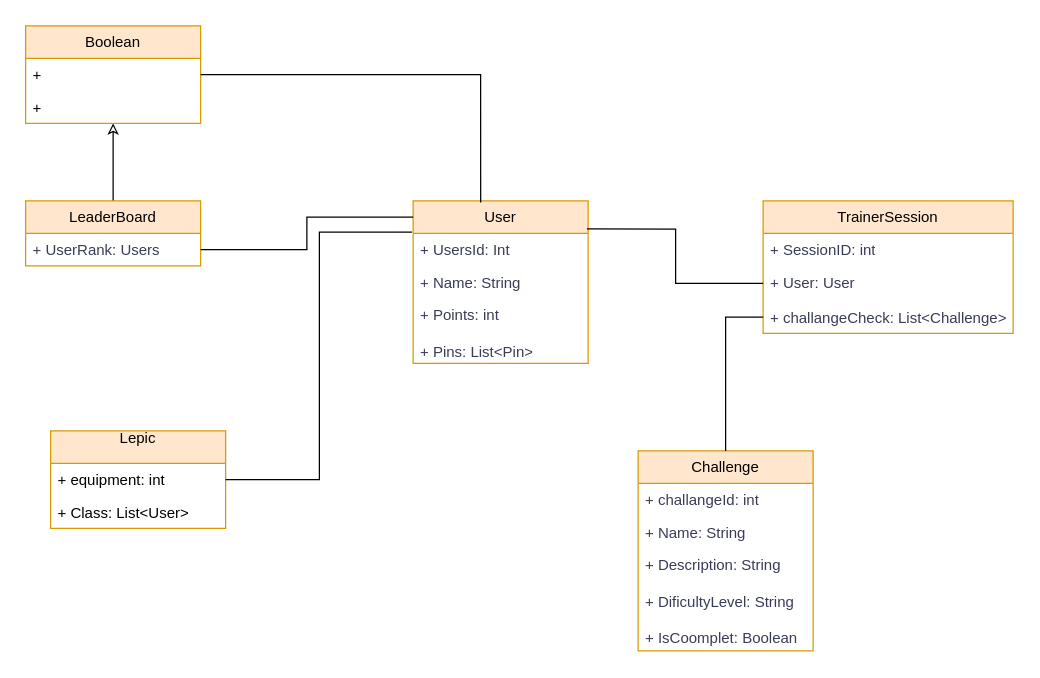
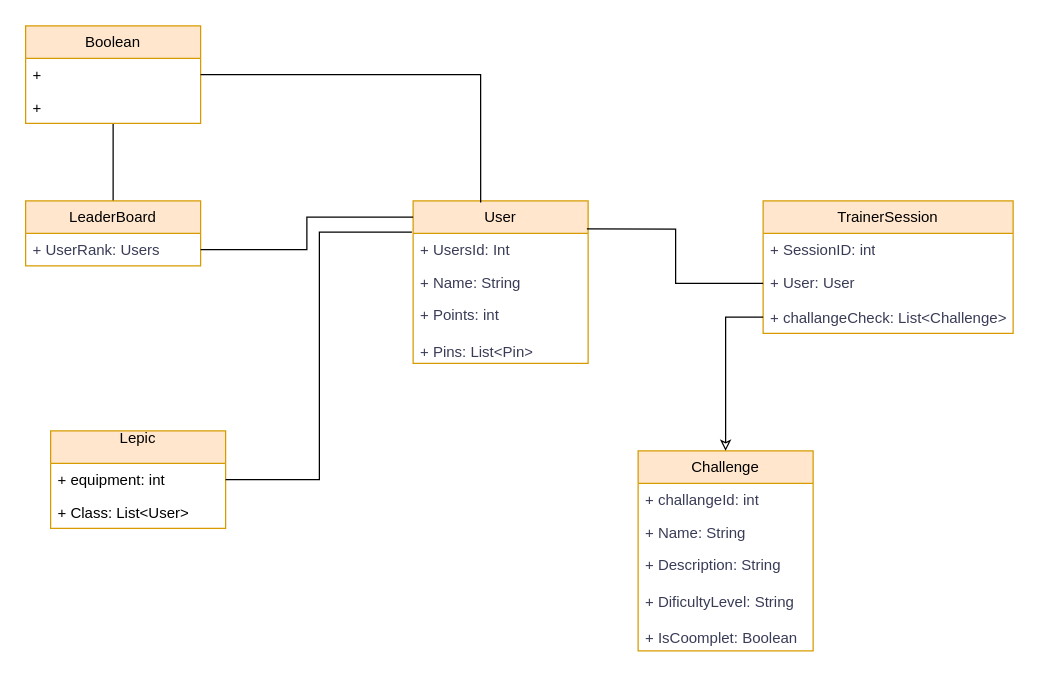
  <mxCell id="0" />
  <mxCell id="1" parent="0" />
  <mxCell id="2" value="User" style="swimlane;fontStyle=0;childLayout=stackLayout;horizontal=1;startSize=26;fillColor=#ffe6cc;horizontalStack=0;resizeParent=1;resizeParentMax=0;resizeLast=0;collapsible=1;marginBottom=0;whiteSpace=wrap;html=1;labelBackgroundColor=none;strokeColor=#d79b00;" parent="1" vertex="1"><mxGeometry x="330" y="160" width="140" height="130" as="geometry" /></mxCell>
  <mxCell id="3" value="+ UsersId: Int" style="text;strokeColor=none;fillColor=none;align=left;verticalAlign=top;spacingLeft=4;spacingRight=4;overflow=hidden;rotatable=0;points=[[0,0.5],[1,0.5]];portConstraint=eastwest;whiteSpace=wrap;html=1;labelBackgroundColor=none;fontColor=#393C56;" parent="2" vertex="1"><mxGeometry y="26" width="140" height="26" as="geometry" /></mxCell>
  <mxCell id="4" value="+ Name: String" style="text;strokeColor=none;fillColor=none;align=left;verticalAlign=top;spacingLeft=4;spacingRight=4;overflow=hidden;rotatable=0;points=[[0,0.5],[1,0.5]];portConstraint=eastwest;whiteSpace=wrap;html=1;labelBackgroundColor=none;fontColor=#393C56;" parent="2" vertex="1"><mxGeometry y="52" width="140" height="26" as="geometry" /></mxCell>
  <mxCell id="5" value="+ Points: int&lt;div&gt;&lt;br&gt;&lt;/div&gt;&lt;div&gt;+ Pins: List&amp;lt;Pin&amp;gt;&lt;div&gt;&lt;br&gt;&lt;/div&gt;&lt;/div&gt;" style="text;strokeColor=none;fillColor=none;align=left;verticalAlign=top;spacingLeft=4;spacingRight=4;overflow=hidden;rotatable=0;points=[[0,0.5],[1,0.5]];portConstraint=eastwest;whiteSpace=wrap;html=1;labelBackgroundColor=none;fontColor=#393C56;" parent="2" vertex="1"><mxGeometry y="78" width="140" height="52" as="geometry" /></mxCell>
- <mxCell id="6" style="edgeStyle=orthogonalEdgeStyle;rounded=0;orthogonalLoop=1;jettySize=auto;html=1;endArrow=classic;endFill=0;" edge="1" parent="1" source="7" target="24"><mxGeometry relative="1" as="geometry" /></mxCell>
+ <mxCell id="6" style="edgeStyle=orthogonalEdgeStyle;rounded=0;orthogonalLoop=1;jettySize=auto;html=1;endArrow=none;endFill=0;" edge="1" parent="1" source="7" target="24"><mxGeometry relative="1" as="geometry" /></mxCell>
  <mxCell id="7" value="LeaderBoard" style="swimlane;fontStyle=0;childLayout=stackLayout;horizontal=1;startSize=26;fillColor=#ffe6cc;horizontalStack=0;resizeParent=1;resizeParentMax=0;resizeLast=0;collapsible=1;marginBottom=0;whiteSpace=wrap;html=1;labelBackgroundColor=none;strokeColor=#d79b00;" parent="1" vertex="1"><mxGeometry x="20" y="160" width="140" height="52" as="geometry" /></mxCell>
  <mxCell id="8" value="+ UserRank: Users" style="text;strokeColor=none;fillColor=none;align=left;verticalAlign=top;spacingLeft=4;spacingRight=4;overflow=hidden;rotatable=0;points=[[0,0.5],[1,0.5]];portConstraint=eastwest;whiteSpace=wrap;html=1;labelBackgroundColor=none;fontColor=#393C56;" parent="7" vertex="1"><mxGeometry y="26" width="140" height="26" as="geometry" /></mxCell>
  <mxCell id="9" value="TrainerSession" style="swimlane;fontStyle=0;childLayout=stackLayout;horizontal=1;startSize=26;fillColor=#ffe6cc;horizontalStack=0;resizeParent=1;resizeParentMax=0;resizeLast=0;collapsible=1;marginBottom=0;whiteSpace=wrap;html=1;labelBackgroundColor=none;strokeColor=#d79b00;" parent="1" vertex="1"><mxGeometry x="610" y="160" width="200" height="106" as="geometry" /></mxCell>
  <mxCell id="10" value="+ SessionID: int" style="text;strokeColor=none;fillColor=none;align=left;verticalAlign=top;spacingLeft=4;spacingRight=4;overflow=hidden;rotatable=0;points=[[0,0.5],[1,0.5]];portConstraint=eastwest;whiteSpace=wrap;html=1;labelBackgroundColor=none;fontColor=#393C56;" parent="9" vertex="1"><mxGeometry y="26" width="200" height="26" as="geometry" /></mxCell>
  <mxCell id="11" value="+ User: User" style="text;strokeColor=none;fillColor=none;align=left;verticalAlign=top;spacingLeft=4;spacingRight=4;overflow=hidden;rotatable=0;points=[[0,0.5],[1,0.5]];portConstraint=eastwest;whiteSpace=wrap;html=1;labelBackgroundColor=none;fontColor=#393C56;" parent="9" vertex="1"><mxGeometry y="52" width="200" height="28" as="geometry" /></mxCell>
  <mxCell id="12" value="+ challangeCheck: List&amp;lt;Challenge&amp;gt;" style="text;strokeColor=none;fillColor=none;align=left;verticalAlign=top;spacingLeft=4;spacingRight=4;overflow=hidden;rotatable=0;points=[[0,0.5],[1,0.5]];portConstraint=eastwest;whiteSpace=wrap;html=1;labelBackgroundColor=none;fontColor=#393C56;" parent="9" vertex="1"><mxGeometry y="80" width="200" height="26" as="geometry" /></mxCell>
  <mxCell id="13" value="Challenge" style="swimlane;fontStyle=0;childLayout=stackLayout;horizontal=1;startSize=26;fillColor=#ffe6cc;horizontalStack=0;resizeParent=1;resizeParentMax=0;resizeLast=0;collapsible=1;marginBottom=0;whiteSpace=wrap;html=1;labelBackgroundColor=none;strokeColor=#d79b00;" parent="1" vertex="1"><mxGeometry x="510" y="360" width="140" height="160" as="geometry" /></mxCell>
  <mxCell id="14" value="+ challangeId: int" style="text;strokeColor=none;fillColor=none;align=left;verticalAlign=top;spacingLeft=4;spacingRight=4;overflow=hidden;rotatable=0;points=[[0,0.5],[1,0.5]];portConstraint=eastwest;whiteSpace=wrap;html=1;labelBackgroundColor=none;fontColor=#393C56;" parent="13" vertex="1"><mxGeometry y="26" width="140" height="26" as="geometry" /></mxCell>
  <mxCell id="15" value="+ Name: String" style="text;strokeColor=none;fillColor=none;align=left;verticalAlign=top;spacingLeft=4;spacingRight=4;overflow=hidden;rotatable=0;points=[[0,0.5],[1,0.5]];portConstraint=eastwest;whiteSpace=wrap;html=1;labelBackgroundColor=none;fontColor=#393C56;" parent="13" vertex="1"><mxGeometry y="52" width="140" height="26" as="geometry" /></mxCell>
  <mxCell id="16" value="+ Description: String&lt;div&gt;&lt;br&gt;&lt;/div&gt;&lt;div&gt;+ DificultyLevel: String&lt;br&gt;&lt;/div&gt;&lt;div&gt;&lt;br&gt;&lt;/div&gt;&lt;div&gt;+ IsCoomplet: Boolean&lt;br&gt;&lt;/div&gt;" style="text;strokeColor=none;fillColor=none;align=left;verticalAlign=top;spacingLeft=4;spacingRight=4;overflow=hidden;rotatable=0;points=[[0,0.5],[1,0.5]];portConstraint=eastwest;whiteSpace=wrap;html=1;labelBackgroundColor=none;fontColor=#393C56;" parent="13" vertex="1"><mxGeometry y="78" width="140" height="82" as="geometry" /></mxCell>
- <mxCell id="17" style="edgeStyle=orthogonalEdgeStyle;rounded=0;orthogonalLoop=1;jettySize=auto;html=1;entryX=0.5;entryY=0;entryDx=0;entryDy=0;fontColor=#393C56;endArrow=none;endFill=0;" parent="1" source="12" target="13" edge="1"><mxGeometry relative="1" as="geometry" /></mxCell>
+ <mxCell id="17" style="edgeStyle=orthogonalEdgeStyle;rounded=0;orthogonalLoop=1;jettySize=auto;html=1;entryX=0.5;entryY=0;entryDx=0;entryDy=0;fontColor=#393C56;endArrow=classic;endFill=0;" parent="1" source="12" target="13" edge="1"><mxGeometry relative="1" as="geometry" /></mxCell>
  <mxCell id="18" style="edgeStyle=orthogonalEdgeStyle;rounded=0;orthogonalLoop=1;jettySize=auto;html=1;entryX=0.993;entryY=0.173;entryDx=0;entryDy=0;entryPerimeter=0;fontColor=#393C56;endArrow=none;endFill=0;" parent="1" source="11" target="2" edge="1"><mxGeometry relative="1" as="geometry" /></mxCell>
  <mxCell id="19" style="edgeStyle=orthogonalEdgeStyle;rounded=0;orthogonalLoop=1;jettySize=auto;html=1;fontColor=#393C56;endArrow=none;endFill=0;" parent="1" source="8" edge="1"><mxGeometry relative="1" as="geometry"><mxPoint x="330" y="173" as="targetPoint" /><Array as="points"><mxPoint x="245" y="199" /><mxPoint x="245" y="173" /></Array></mxGeometry></mxCell>
  <mxCell id="20" value="Lepic&lt;div&gt;&lt;br&gt;&lt;/div&gt;" style="swimlane;fontStyle=0;childLayout=stackLayout;horizontal=1;startSize=26;fillColor=#ffe6cc;horizontalStack=0;resizeParent=1;resizeParentMax=0;resizeLast=0;collapsible=1;marginBottom=0;whiteSpace=wrap;html=1;strokeColor=#d79b00;" vertex="1" parent="1"><mxGeometry x="40" y="344" width="140" height="78" as="geometry" /></mxCell>
  <mxCell id="21" value="+ equipment: int" style="text;strokeColor=none;fillColor=none;align=left;verticalAlign=top;spacingLeft=4;spacingRight=4;overflow=hidden;rotatable=0;points=[[0,0.5],[1,0.5]];portConstraint=eastwest;whiteSpace=wrap;html=1;" vertex="1" parent="20"><mxGeometry y="26" width="140" height="26" as="geometry" /></mxCell>
  <mxCell id="22" value="+ Class: List&amp;lt;User&amp;gt;" style="text;strokeColor=none;fillColor=none;align=left;verticalAlign=top;spacingLeft=4;spacingRight=4;overflow=hidden;rotatable=0;points=[[0,0.5],[1,0.5]];portConstraint=eastwest;whiteSpace=wrap;html=1;" vertex="1" parent="20"><mxGeometry y="52" width="140" height="26" as="geometry" /></mxCell>
  <mxCell id="23" style="edgeStyle=orthogonalEdgeStyle;rounded=0;orthogonalLoop=1;jettySize=auto;html=1;entryX=-0.007;entryY=0.192;entryDx=0;entryDy=0;entryPerimeter=0;endArrow=none;endFill=0;" edge="1" parent="1" source="21" target="2"><mxGeometry relative="1" as="geometry" /></mxCell>
  <mxCell id="24" value="Boolean" style="swimlane;fontStyle=0;childLayout=stackLayout;horizontal=1;startSize=26;fillColor=#ffe6cc;horizontalStack=0;resizeParent=1;resizeParentMax=0;resizeLast=0;collapsible=1;marginBottom=0;whiteSpace=wrap;html=1;strokeColor=#d79b00;" vertex="1" parent="1"><mxGeometry x="20" y="20" width="140" height="78" as="geometry" /></mxCell>
  <mxCell id="25" value="+&amp;nbsp;" style="text;strokeColor=none;fillColor=none;align=left;verticalAlign=top;spacingLeft=4;spacingRight=4;overflow=hidden;rotatable=0;points=[[0,0.5],[1,0.5]];portConstraint=eastwest;whiteSpace=wrap;html=1;" vertex="1" parent="24"><mxGeometry y="26" width="140" height="26" as="geometry" /></mxCell>
  <mxCell id="26" value="+" style="text;strokeColor=none;fillColor=none;align=left;verticalAlign=top;spacingLeft=4;spacingRight=4;overflow=hidden;rotatable=0;points=[[0,0.5],[1,0.5]];portConstraint=eastwest;whiteSpace=wrap;html=1;" vertex="1" parent="24"><mxGeometry y="52" width="140" height="26" as="geometry" /></mxCell>
  <mxCell id="27" style="edgeStyle=orthogonalEdgeStyle;rounded=0;orthogonalLoop=1;jettySize=auto;html=1;entryX=0.386;entryY=0.01;entryDx=0;entryDy=0;entryPerimeter=0;endArrow=none;endFill=0;" edge="1" parent="1" source="25" target="2"><mxGeometry relative="1" as="geometry" /></mxCell>
